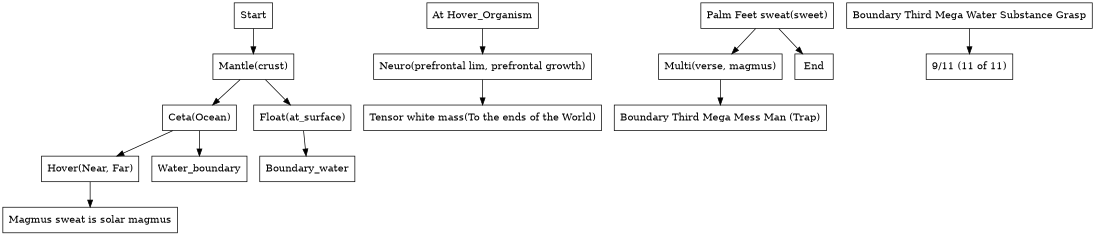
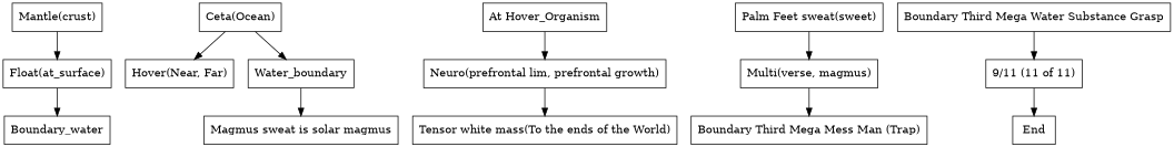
  digraph {
    node [shape=box]
-   n1 [label=Start]
    n2 [label="Mantle(crust)"]
    n3 [label="Ceta(Ocean)"]
    n4 [label="Float(at_surface)"]
    n5 [label="Hover(Near, Far)"]
    n6 [label=Water_boundary]
    n7 [label=Boundary_water]
    n8 [label="Magmus sweat is solar magmus"]
    n9 [label="At Hover_Organism"]
    n10 [label="Neuro(prefrontal lim, prefrontal growth)"]
    n11 [label="Tensor white mass(To the ends of the World)"]
    n12 [label="Palm Feet sweat(sweet)"]
    n13 [label="Multi(verse, magmus)"]
    n14 [label="Boundary Third Mega Mess Man (Trap)"]
    n15 [label="Boundary Third Mega Water Substance Grasp"]
    n16 [label="9/11 (11 of 11)"]
    n17 [label=End]
-   n1 -> n2
-   n2 -> n3
    n2 -> n4
    n3 -> n5
    n3 -> n6
    n4 -> n7
-   n5 -> n8
+   n6 -> n8
    n9 -> n10
    n10 -> n11
    n12 -> n13
    n13 -> n14
    n15 -> n16
-   n12 -> n17
+   n16 -> n17
  }
